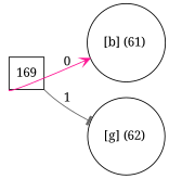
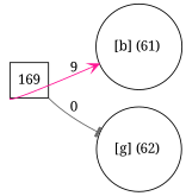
  digraph {
    fontname="Noto Serif"
    rankdir=LR
    node [fontname="Noto Serif" shape=circle]
    edge [fontname="Noto Serif"]
    n1 [label="[b] (61) " width=0.5]
    n2 [label=169 shape=box width=0.5]
    n3 [label="[g] (62) " width=0.5]
-   n2 -> n1 [arrowhead=vee color=deeppink label=" 0" tailport=sw]
-   n2 -> n3 [arrowhead=tee color=gray40 label=" 1" tailport=se]
+   n2 -> n1 [arrowhead=vee color=deeppink label=" 9" tailport=sw]
+   n2 -> n3 [arrowhead=tee color=gray40 label=" 0" tailport=se]
  }
